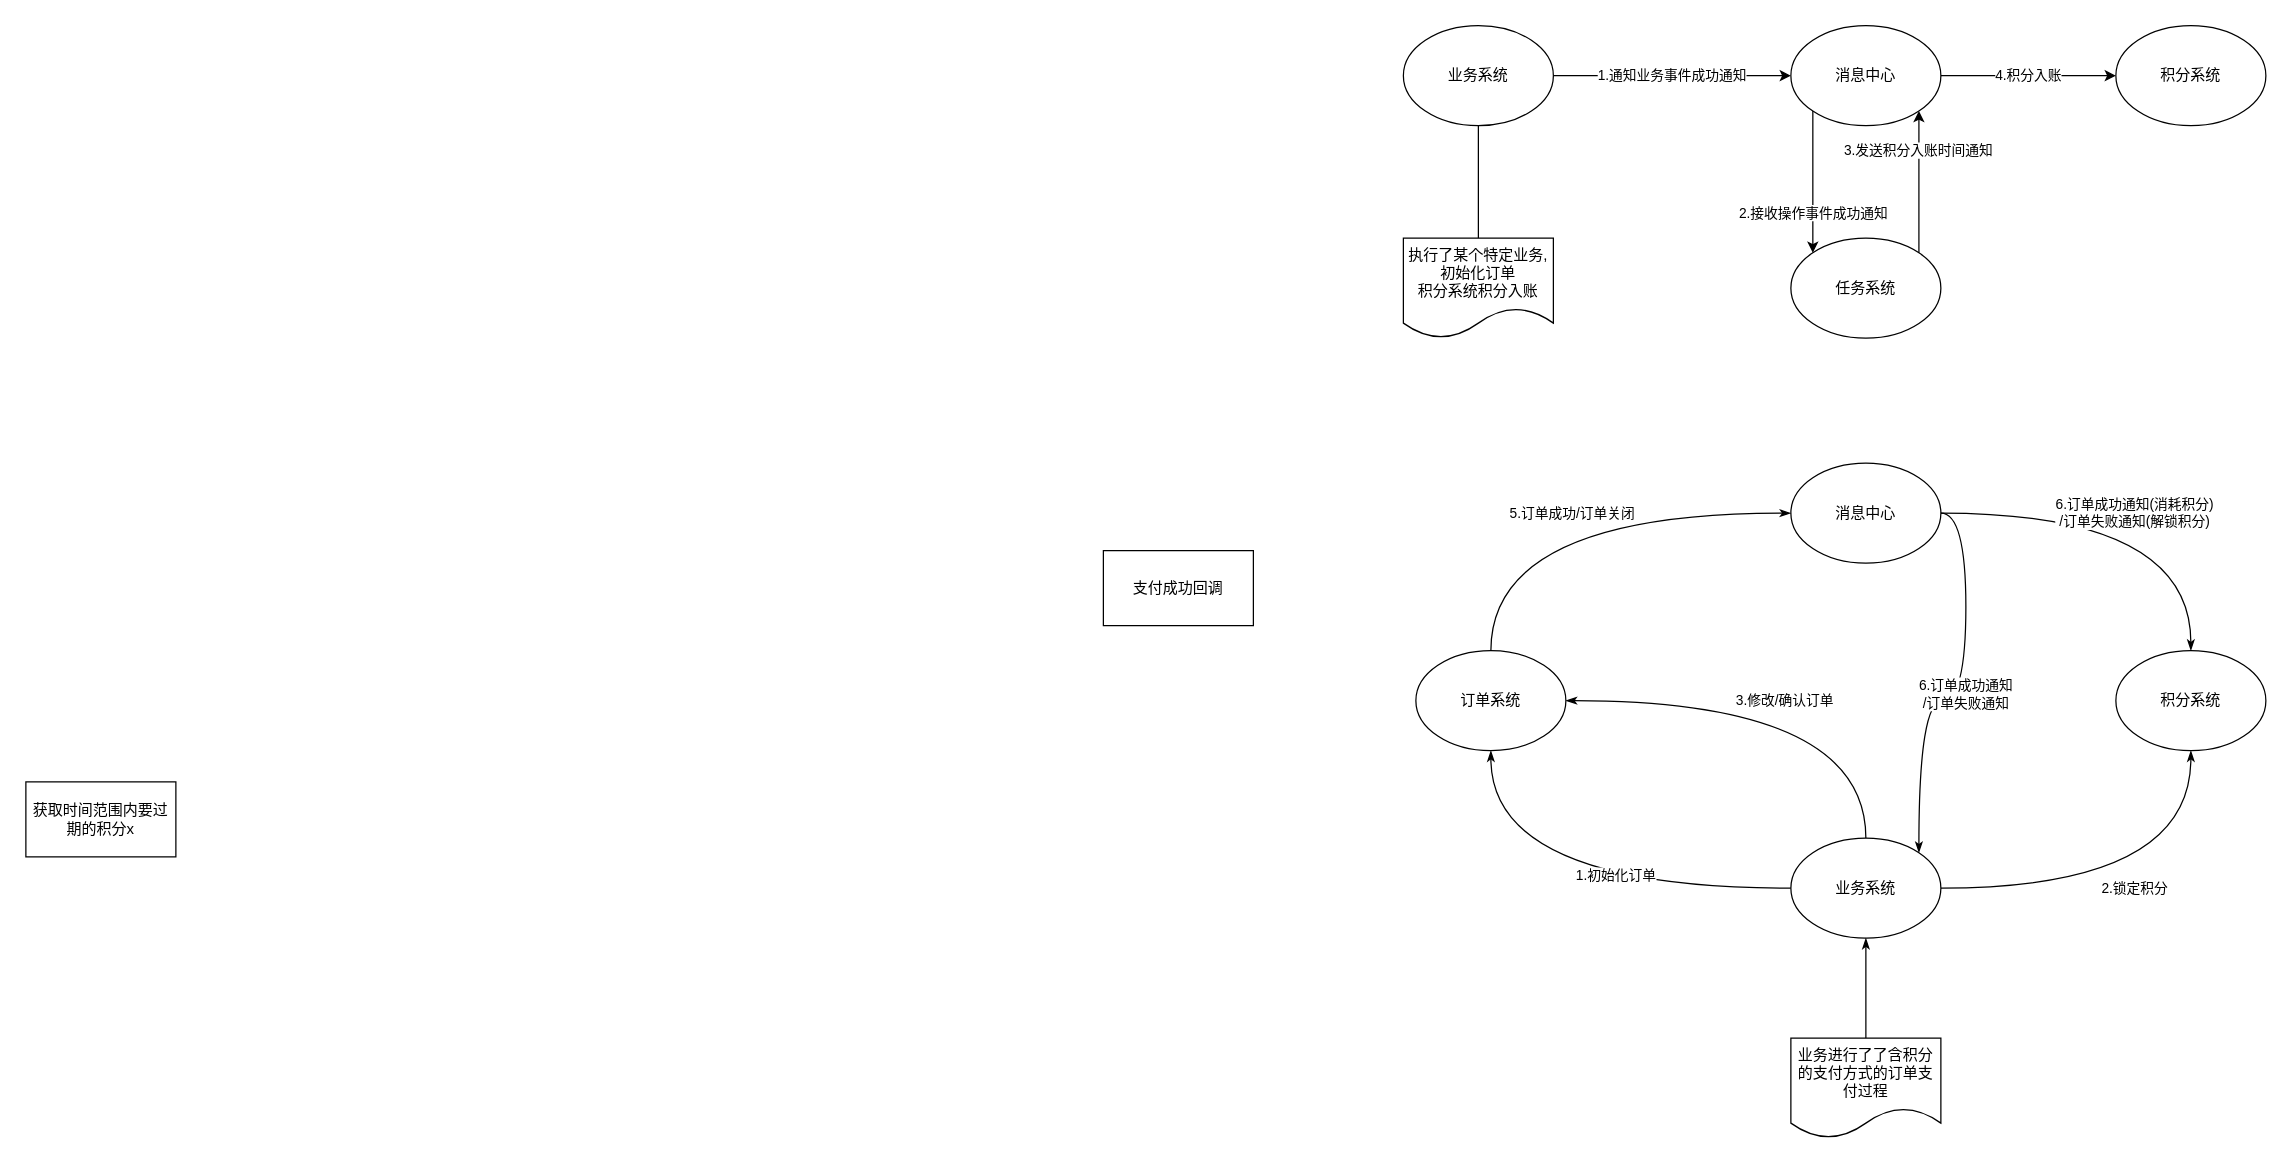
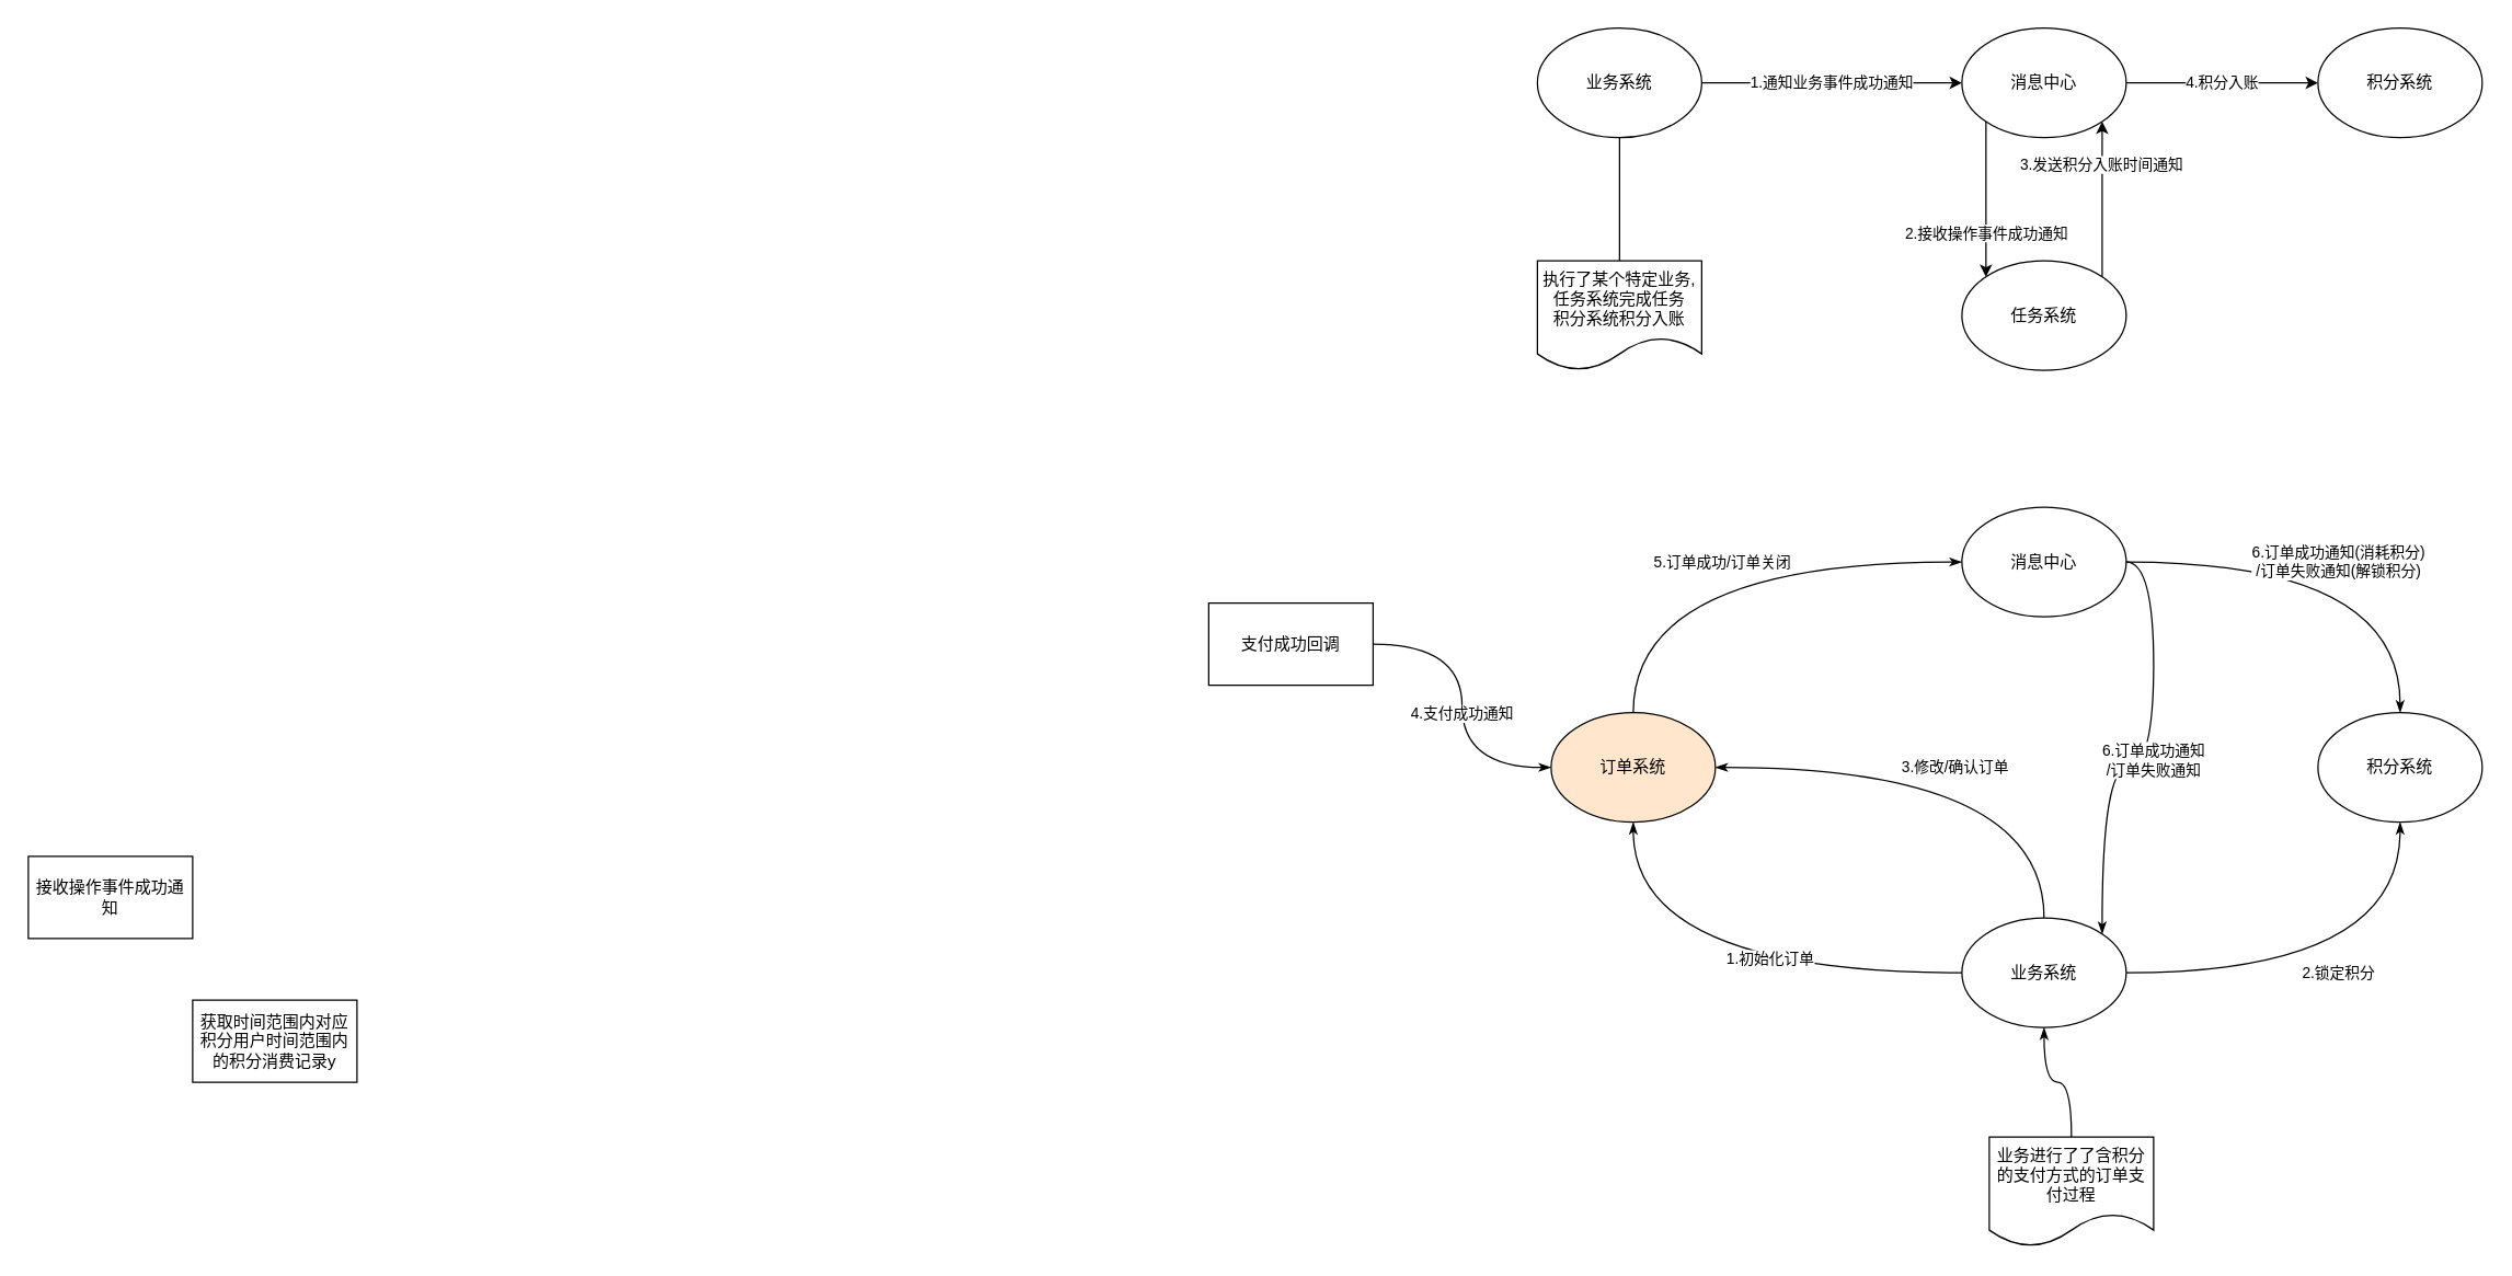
  <mxCell id="0" />
  <mxCell id="1" parent="0" />
  <mxCell id="2" value="1.通知业务事件成功通知" style="edgeStyle=orthogonalEdgeStyle;orthogonalLoop=1;jettySize=auto;html=1;exitX=1;exitY=0.5;exitDx=0;exitDy=0;entryX=0;entryY=0.5;entryDx=0;entryDy=0;rounded=0;" edge="1" parent="1" source="4" target="10"><mxGeometry relative="1" as="geometry" /></mxCell>
  <mxCell id="3" style="edgeStyle=orthogonalEdgeStyle;curved=1;orthogonalLoop=1;jettySize=auto;html=1;exitX=0.5;exitY=1;exitDx=0;exitDy=0;entryX=0.5;entryY=0;entryDx=0;entryDy=0;endArrow=none;endFill=0;strokeColor=#000000;" edge="1" parent="1" source="4" target="11"><mxGeometry relative="1" as="geometry" /></mxCell>
  <mxCell id="4" value="业务系统" style="ellipse;whiteSpace=wrap;html=1;" vertex="1" parent="1"><mxGeometry x="1122" y="20" width="120" height="80" as="geometry" /></mxCell>
  <mxCell id="5" value="3.发送积分入账时间通知" style="edgeStyle=orthogonalEdgeStyle;orthogonalLoop=1;jettySize=auto;html=1;exitX=1;exitY=0;exitDx=0;exitDy=0;rounded=0;entryX=1;entryY=1;entryDx=0;entryDy=0;" edge="1" parent="1" source="6" target="10"><mxGeometry x="0.439" relative="1" as="geometry"><mxPoint x="1534" y="80" as="targetPoint" /><mxPoint as="offset" /></mxGeometry></mxCell>
  <mxCell id="6" value="任务系统" style="ellipse;whiteSpace=wrap;html=1;" vertex="1" parent="1"><mxGeometry x="1432" y="190" width="120" height="80" as="geometry" /></mxCell>
  <mxCell id="7" value="积分系统" style="ellipse;whiteSpace=wrap;html=1;" vertex="1" parent="1"><mxGeometry x="1692" y="20" width="120" height="80" as="geometry" /></mxCell>
  <mxCell id="8" value="2.接收操作事件成功通知" style="edgeStyle=orthogonalEdgeStyle;orthogonalLoop=1;jettySize=auto;html=1;exitX=0;exitY=1;exitDx=0;exitDy=0;entryX=0;entryY=0;entryDx=0;entryDy=0;rounded=0;" edge="1" parent="1" source="10" target="6"><mxGeometry x="0.439" relative="1" as="geometry"><mxPoint as="offset" /></mxGeometry></mxCell>
  <mxCell id="9" value="4.积分入账" style="edgeStyle=orthogonalEdgeStyle;orthogonalLoop=1;jettySize=auto;html=1;exitX=1;exitY=0.5;exitDx=0;exitDy=0;entryX=0;entryY=0.5;entryDx=0;entryDy=0;rounded=0;" edge="1" parent="1" source="10" target="7"><mxGeometry relative="1" as="geometry" /></mxCell>
  <mxCell id="10" value="消息中心" style="ellipse;whiteSpace=wrap;html=1;" vertex="1" parent="1"><mxGeometry x="1432" y="20" width="120" height="80" as="geometry" /></mxCell>
- <mxCell id="11" value="执行了某个特定业务,&lt;br&gt;初始化订单&lt;br&gt;积分系统积分入账" style="shape=document;whiteSpace=wrap;html=1;boundedLbl=1;" vertex="1" parent="1"><mxGeometry x="1122" y="190" width="120" height="80" as="geometry" /></mxCell>
+ <mxCell id="11" value="执行了某个特定业务,&lt;br&gt;任务系统完成任务&lt;br&gt;积分系统积分入账" style="shape=document;whiteSpace=wrap;html=1;boundedLbl=1;" vertex="1" parent="1"><mxGeometry x="1122" y="190" width="120" height="80" as="geometry" /></mxCell>
  <mxCell id="12" value="1.初始化订单" style="edgeStyle=orthogonalEdgeStyle;rounded=0;orthogonalLoop=1;jettySize=auto;html=1;exitX=0;exitY=0.5;exitDx=0;exitDy=0;entryX=0.5;entryY=1;entryDx=0;entryDy=0;endArrow=classicThin;endFill=1;strokeColor=#000000;curved=1;" edge="1" parent="1" source="15" target="21"><mxGeometry x="-0.2" y="-10" relative="1" as="geometry"><mxPoint as="offset" /></mxGeometry></mxCell>
  <mxCell id="13" value="2.锁定积分" style="edgeStyle=orthogonalEdgeStyle;curved=1;rounded=0;orthogonalLoop=1;jettySize=auto;html=1;exitX=1;exitY=0.5;exitDx=0;exitDy=0;entryX=0.5;entryY=1;entryDx=0;entryDy=0;endArrow=classicThin;endFill=1;strokeColor=#000000;" edge="1" parent="1" source="15" target="19"><mxGeometry relative="1" as="geometry" /></mxCell>
  <mxCell id="14" value="3.修改/确认订单" style="edgeStyle=orthogonalEdgeStyle;curved=1;rounded=0;orthogonalLoop=1;jettySize=auto;html=1;exitX=0.5;exitY=0;exitDx=0;exitDy=0;entryX=1;entryY=0.5;entryDx=0;entryDy=0;endArrow=classicThin;endFill=1;strokeColor=#000000;" edge="1" parent="1" source="15" target="21"><mxGeometry relative="1" as="geometry" /></mxCell>
  <mxCell id="15" value="业务系统" style="ellipse;whiteSpace=wrap;html=1;" vertex="1" parent="1"><mxGeometry x="1432" y="670" width="120" height="80" as="geometry" /></mxCell>
  <mxCell id="16" value="6.订单成功通知(消耗积分)&lt;br&gt;/订单失败通知(解锁积分)" style="edgeStyle=orthogonalEdgeStyle;curved=1;rounded=0;orthogonalLoop=1;jettySize=auto;html=1;exitX=1;exitY=0.5;exitDx=0;exitDy=0;entryX=0.5;entryY=0;entryDx=0;entryDy=0;endArrow=classicThin;endFill=1;strokeColor=#000000;" edge="1" parent="1" source="18" target="19"><mxGeometry relative="1" as="geometry" /></mxCell>
  <mxCell id="17" value="6.订单成功通知&lt;br&gt;/订单失败通知" style="edgeStyle=orthogonalEdgeStyle;curved=1;rounded=0;orthogonalLoop=1;jettySize=auto;html=1;exitX=1;exitY=0.5;exitDx=0;exitDy=0;entryX=1;entryY=0;entryDx=0;entryDy=0;endArrow=classicThin;endFill=1;strokeColor=#000000;" edge="1" parent="1" source="18" target="15"><mxGeometry relative="1" as="geometry" /></mxCell>
  <mxCell id="18" value="消息中心" style="ellipse;whiteSpace=wrap;html=1;" vertex="1" parent="1"><mxGeometry x="1432" y="370" width="120" height="80" as="geometry" /></mxCell>
  <mxCell id="19" value="积分系统" style="ellipse;whiteSpace=wrap;html=1;" vertex="1" parent="1"><mxGeometry x="1692" y="520" width="120" height="80" as="geometry" /></mxCell>
  <mxCell id="20" value="5.订单成功/订单关闭" style="edgeStyle=orthogonalEdgeStyle;curved=1;rounded=0;orthogonalLoop=1;jettySize=auto;html=1;exitX=0.5;exitY=0;exitDx=0;exitDy=0;entryX=0;entryY=0.5;entryDx=0;entryDy=0;endArrow=classicThin;endFill=1;strokeColor=#000000;" edge="1" parent="1" source="21" target="18"><mxGeometry relative="1" as="geometry" /></mxCell>
- <mxCell id="21" value="订单系统" style="ellipse;whiteSpace=wrap;html=1;" vertex="1" parent="1"><mxGeometry x="1132" y="520" width="120" height="80" as="geometry" /></mxCell>
+ <mxCell id="21" value="订单系统" style="ellipse;whiteSpace=wrap;html=1;fillColor=#ffe6cc;" vertex="1" parent="1"><mxGeometry x="1132" y="520" width="120" height="80" as="geometry" /></mxCell>
+ <mxCell id="22" value="4.支付成功通知" style="edgeStyle=orthogonalEdgeStyle;curved=1;rounded=0;orthogonalLoop=1;jettySize=auto;html=1;exitX=1;exitY=0.5;exitDx=0;exitDy=0;entryX=0;entryY=0.5;entryDx=0;entryDy=0;endArrow=classicThin;endFill=1;strokeColor=#000000;" edge="1" parent="1" source="23" target="21"><mxGeometry x="0.05" relative="1" as="geometry"><mxPoint x="932.429" y="760" as="sourcePoint" /><mxPoint as="offset" /></mxGeometry></mxCell>
  <mxCell id="23" value="支付成功回调" style="rounded=0;whiteSpace=wrap;html=1;" vertex="1" parent="1"><mxGeometry x="882" y="440" width="120" height="60" as="geometry" /></mxCell>
  <mxCell id="24" style="edgeStyle=orthogonalEdgeStyle;curved=1;rounded=0;orthogonalLoop=1;jettySize=auto;html=1;exitX=0.5;exitY=0;exitDx=0;exitDy=0;entryX=0.5;entryY=1;entryDx=0;entryDy=0;endArrow=classicThin;endFill=1;strokeColor=#000000;" edge="1" parent="1" source="25" target="15"><mxGeometry relative="1" as="geometry" /></mxCell>
- <mxCell id="25" value="业务进行了了含积分的支付方式的订单支付过程" style="shape=document;whiteSpace=wrap;html=1;boundedLbl=1;" vertex="1" parent="1"><mxGeometry x="1432" y="830" width="120" height="80" as="geometry" /></mxCell>
- <mxCell id="26" value="获取时间范围内要过期的积分x" style="rounded=0;whiteSpace=wrap;html=1;" vertex="1" parent="1"><mxGeometry x="20" y="625" width="120" height="60" as="geometry" /></mxCell>
+ <mxCell id="25" value="业务进行了了含积分的支付方式的订单支付过程" style="shape=document;whiteSpace=wrap;html=1;boundedLbl=1;" vertex="1" parent="1"><mxGeometry x="1452" y="830" width="120" height="80" as="geometry" /></mxCell>
+ <mxCell id="26" value="接收操作事件成功通知" style="rounded=0;whiteSpace=wrap;html=1;" vertex="1" parent="1"><mxGeometry x="20" y="625" width="120" height="60" as="geometry" /></mxCell>
+ <mxCell id="27" value="获取时间范围内对应积分用户时间范围内的积分消费记录y" style="rounded=0;whiteSpace=wrap;html=1;" vertex="1" parent="1"><mxGeometry x="140" y="730" width="120" height="60" as="geometry" /></mxCell>
